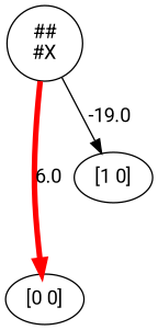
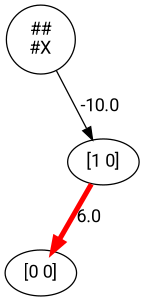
  digraph {
    fontname=Roboto
    node [fontname=Roboto]
    edge [fontname=Roboto]
    n1 [label="##\n#X"]
    n2 [label="[0 0]"]
    n3 [label="[1 0]"]
-   n1 -> n2 [color="#ff0000" label=6.0 penwidth=4.0]
-   n1 -> n3 [color="#000000" label=-19.0 penwidth=1.0]
+   n3 -> n2 [color="#ff0000" label=6.0 penwidth=4.0]
+   n1 -> n3 [color="#000000" label=-10.0 penwidth=1.0]
  }
